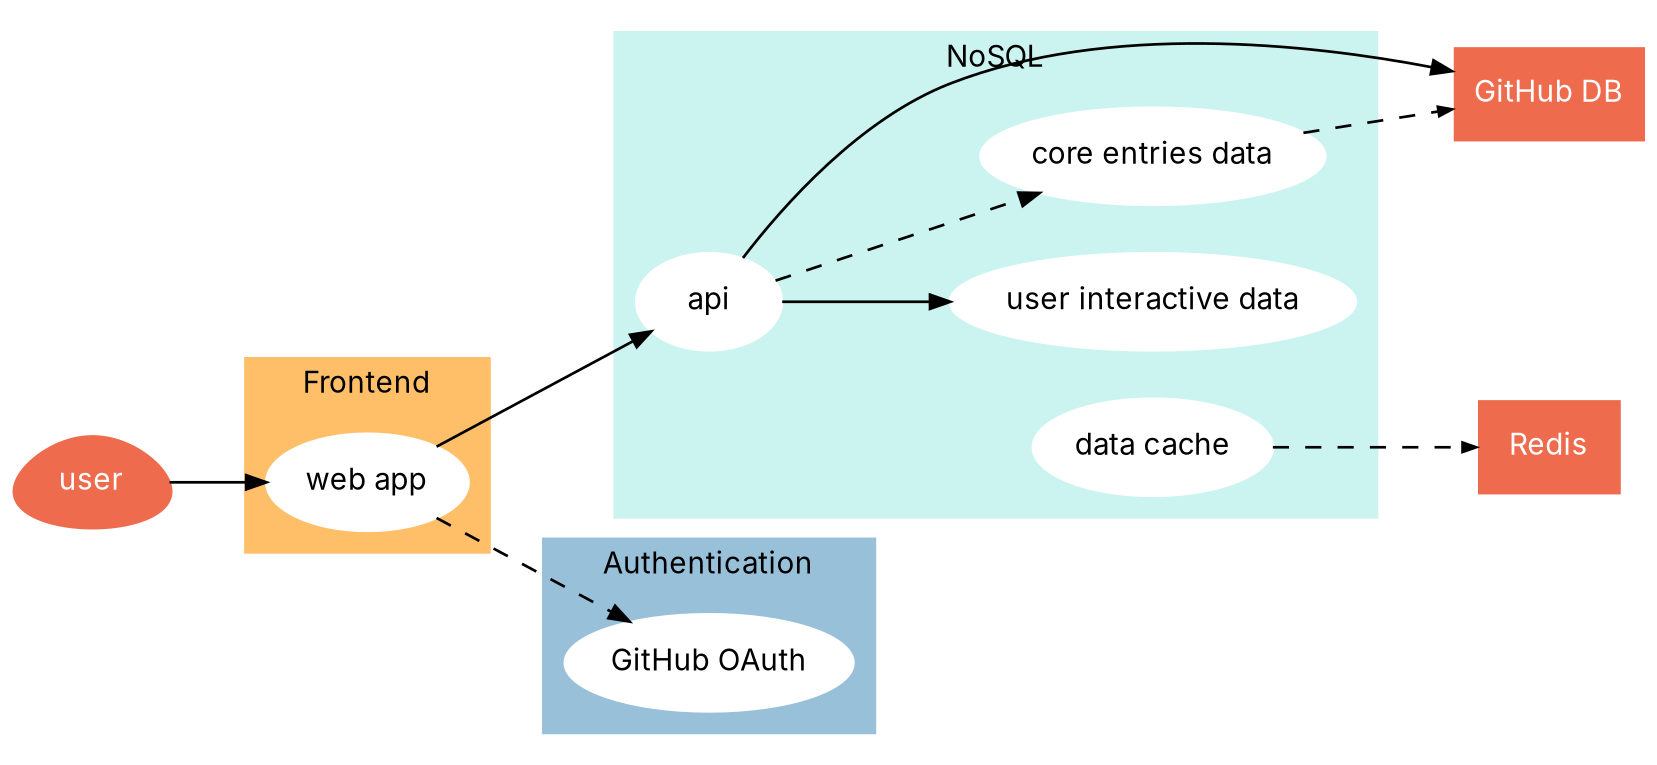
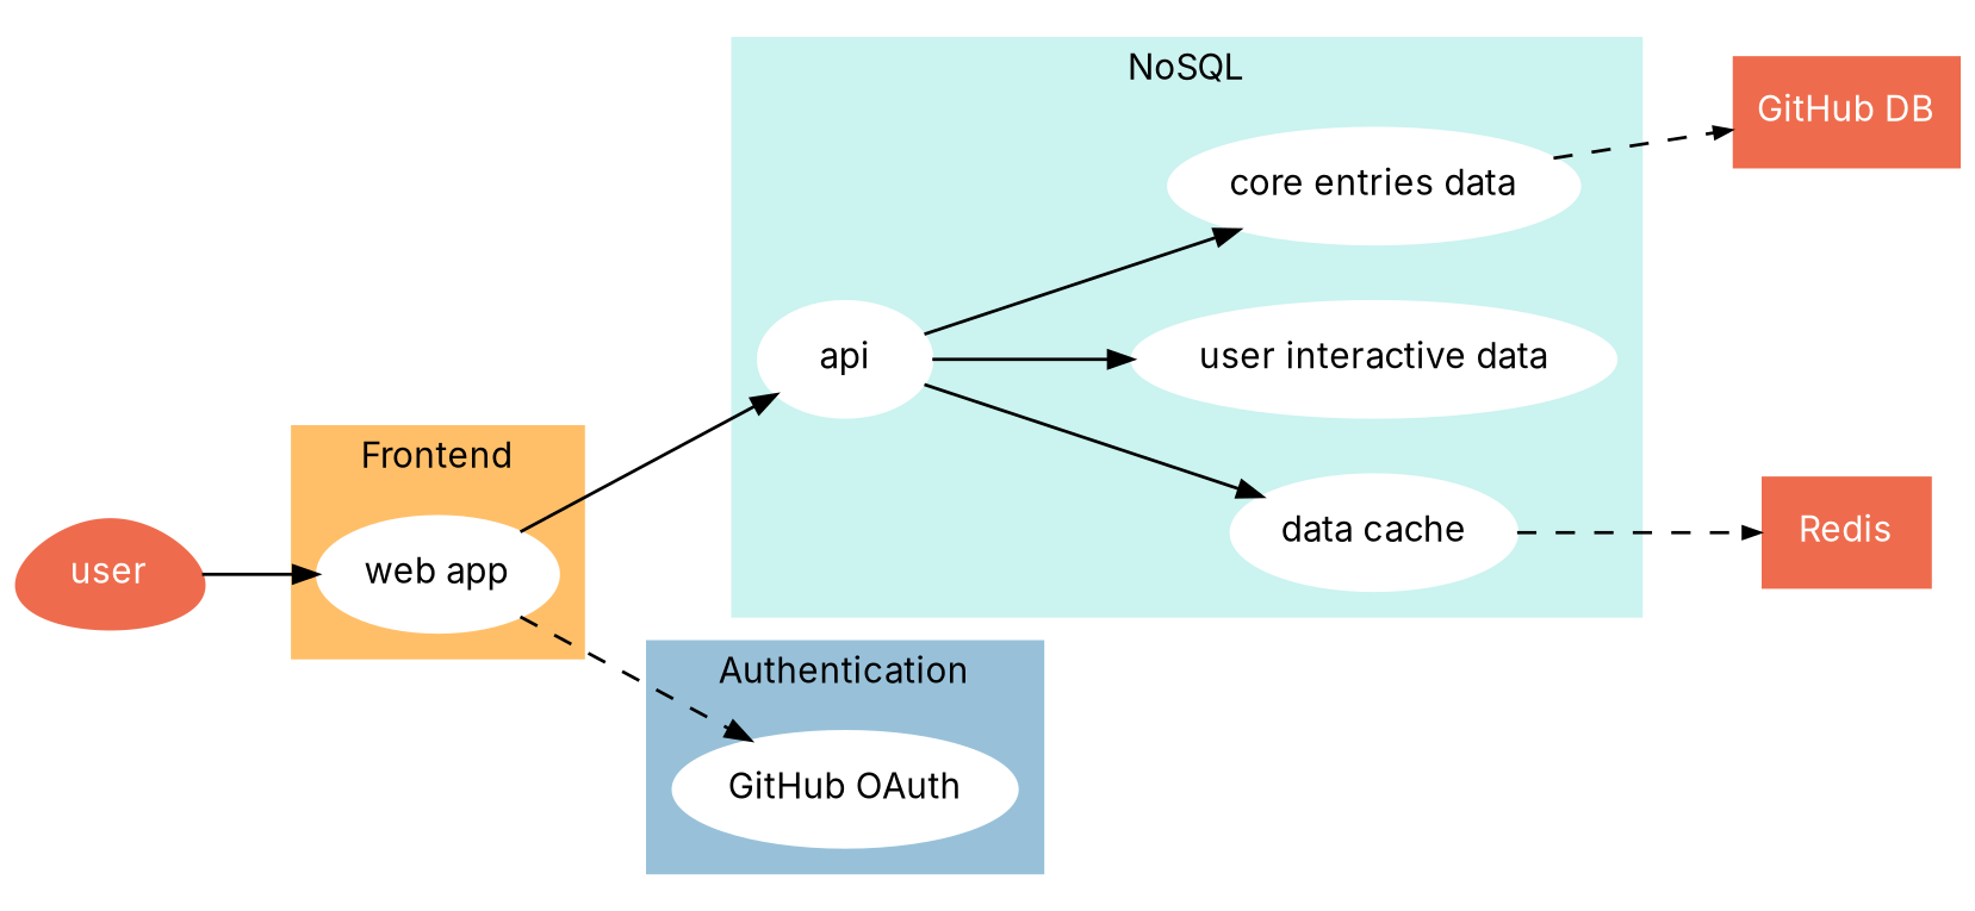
  digraph {
    fontname=Inter
    fontsize=11
    rankdir=LR
    node [color=white fontname=Inter fontsize=11 style=filled]
    edge [arrowsize=0.75 fontname=Inter fontsize=9]
    "web app"
    api
    "core entries data"
    "user interactive data"
    "data cache"
    "GitHub OAuth"
    "GitHub DB" [fillcolor="#ee6c4d" fontcolor=white shape=box]
    Redis [fillcolor="#ee6c4d" fontcolor=white shape=box]
    n9 [fillcolor="#ee6c4d" fontcolor=white label=user shape=egg]
    subgraph cluster_1 {
      color="#ffbf69"
      label=Frontend
      style=filled
      "web app"
    }
    subgraph cluster_2 {
      color="#cbf3f0"
      label=NoSQL
      style=filled
      api
      "core entries data"
      "user interactive data"
      "data cache"
    }
    subgraph cluster_3 {
      color="#98c1d9"
      label=Authentication
      style=filled
      "GitHub OAuth"
    }
    "web app" -> api
    "web app" -> "GitHub OAuth" [style=dashed]
-   api -> "core entries data" [style=dashed]
+   api -> "core entries data"
    api -> "user interactive data"
-   api -> "GitHub DB"
+   api -> "data cache"
    "core entries data" -> "GitHub DB" [arrowsize=0.5 style=dashed]
    "data cache" -> Redis [arrowsize=0.5 style=dashed]
    n9 -> "web app"
  }
